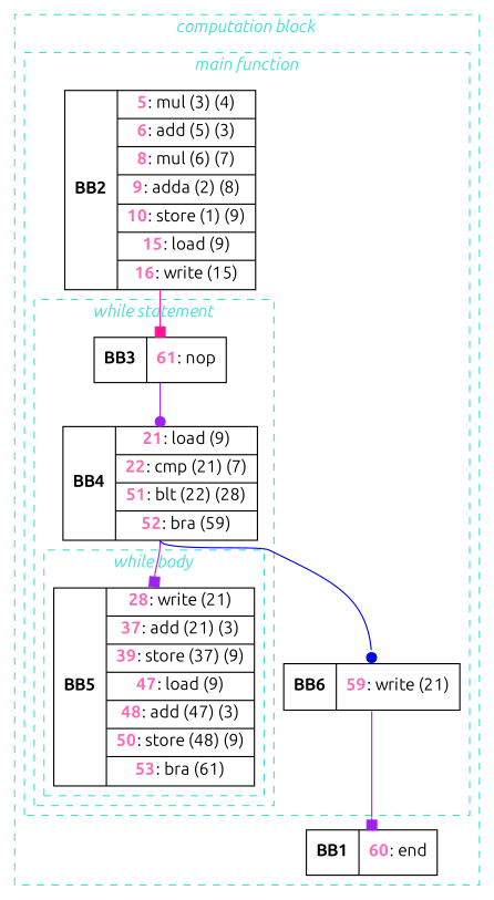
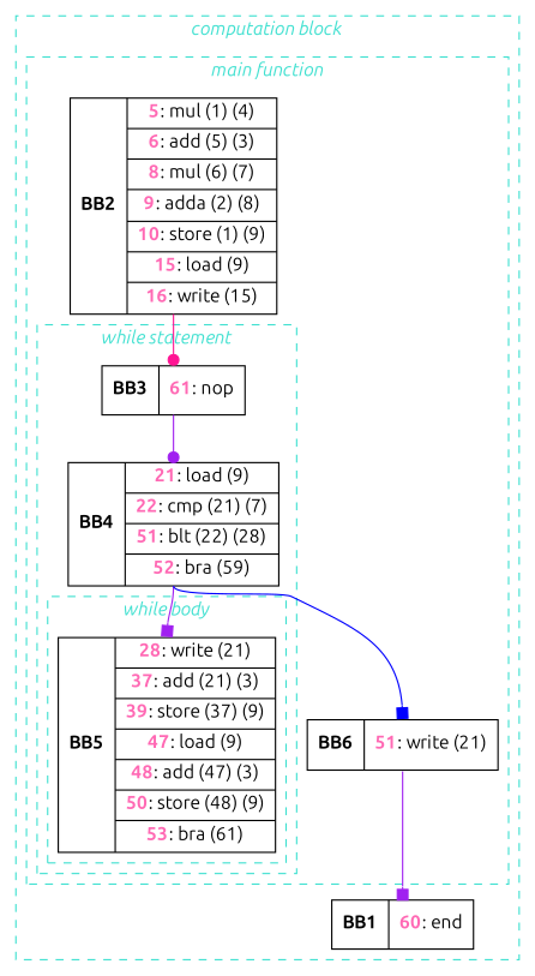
  digraph {
    fontname=Ubuntu
    node [fontname=Ubuntu shape=record]
    edge [arrowhead=box color=purple fontname=Ubuntu headport=n tailport=s]
    n1 [label=<<b>BB5</b> | {<font color="#FF69B4"><b>28</b></font>: write (21)|<font color="#FF69B4"><b>37</b></font>: add (21) (3)|<font color="#FF69B4"><b>39</b></font>: store (37) (9)|<font color="#FF69B4"><b>47</b></font>: load (9)|<font color="#FF69B4"><b>48</b></font>: add (47) (3)|<font color="#FF69B4"><b>50</b></font>: store (48) (9)|<font color="#FF69B4"><b>53</b></font>: bra (61)}>]
    n2 [label=<<b>BB3</b> | {<font color="#FF69B4"><b>61</b></font>: nop}>]
    n3 [label=<<b>BB4</b> | {<font color="#FF69B4"><b>21</b></font>: load (9)|<font color="#FF69B4"><b>22</b></font>: cmp (21) (7)|<font color="#FF69B4"><b>51</b></font>: blt (22) (28)|<font color="#FF69B4"><b>52</b></font>: bra (59)}>]
-   n4 [label=<<b>BB2</b> | {<font color="#FF69B4"><b>5</b></font>: mul (3) (4)|<font color="#FF69B4"><b>6</b></font>: add (5) (3)|<font color="#FF69B4"><b>8</b></font>: mul (6) (7)|<font color="#FF69B4"><b>9</b></font>: adda (2) (8)|<font color="#FF69B4"><b>10</b></font>: store (1) (9)|<font color="#FF69B4"><b>15</b></font>: load (9)|<font color="#FF69B4"><b>16</b></font>: write (15)}>]
-   n5 [label=<<b>BB6</b> | {<font color="#FF69B4"><b>59</b></font>: write (21)}>]
+   n4 [label=<<b>BB2</b> | {<font color="#FF69B4"><b>5</b></font>: mul (1) (4)|<font color="#FF69B4"><b>6</b></font>: add (5) (3)|<font color="#FF69B4"><b>8</b></font>: mul (6) (7)|<font color="#FF69B4"><b>9</b></font>: adda (2) (8)|<font color="#FF69B4"><b>10</b></font>: store (1) (9)|<font color="#FF69B4"><b>15</b></font>: load (9)|<font color="#FF69B4"><b>16</b></font>: write (15)}>]
+   n5 [label=<<b>BB6</b> | {<font color="#FF69B4"><b>51</b></font>: write (21)}>]
    n6 [label=<<b>BB1</b> | {<font color="#FF69B4"><b>60</b></font>: end}>]
    subgraph cluster_1 {
      color="#40E0D0"
      fontcolor="#40E0D0"
      label=<<I>computation block</I>>
      style=dashed
      n6
      subgraph cluster_2 {
        color="#40E0D0"
        fontcolor="#40E0D0"
        label=<<I>main function</I>>
        style=dashed
        n4
        n5
        subgraph cluster_3 {
          color="#40E0D0"
          fontcolor="#40E0D0"
          label=<<I>while statement</I>>
          style=dashed
          n2
          n3
          subgraph cluster_4 {
            color="#40E0D0"
            fontcolor="#40E0D0"
            label=<<I>while body</I>>
            style=dashed
            n1
          }
        }
      }
    }
    n2 -> n3 [arrowhead=dot]
    n3 -> n1 [fontcolor="#00BFFF"]
-   n3 -> n5 [arrowhead=dot color=blue fontcolor="#D2691E"]
-   n4 -> n2 [color=deeppink]
+   n3 -> n5 [color=blue fontcolor="#D2691E"]
+   n4 -> n2 [arrowhead=dot color=deeppink]
    n5 -> n6
  }
